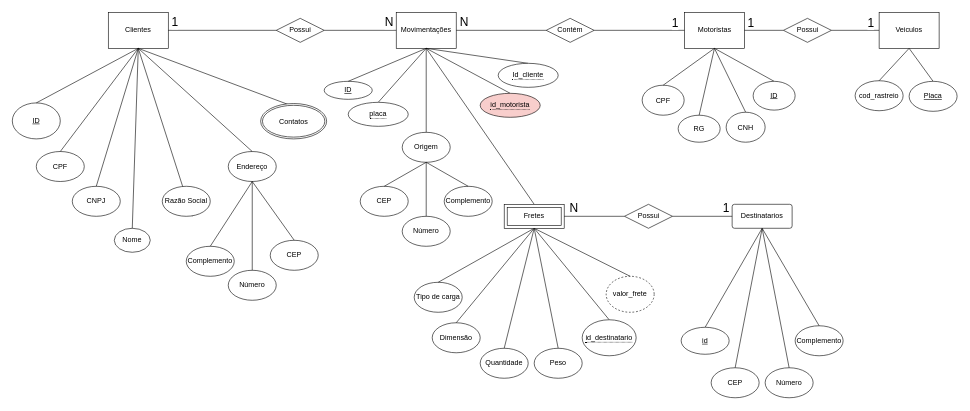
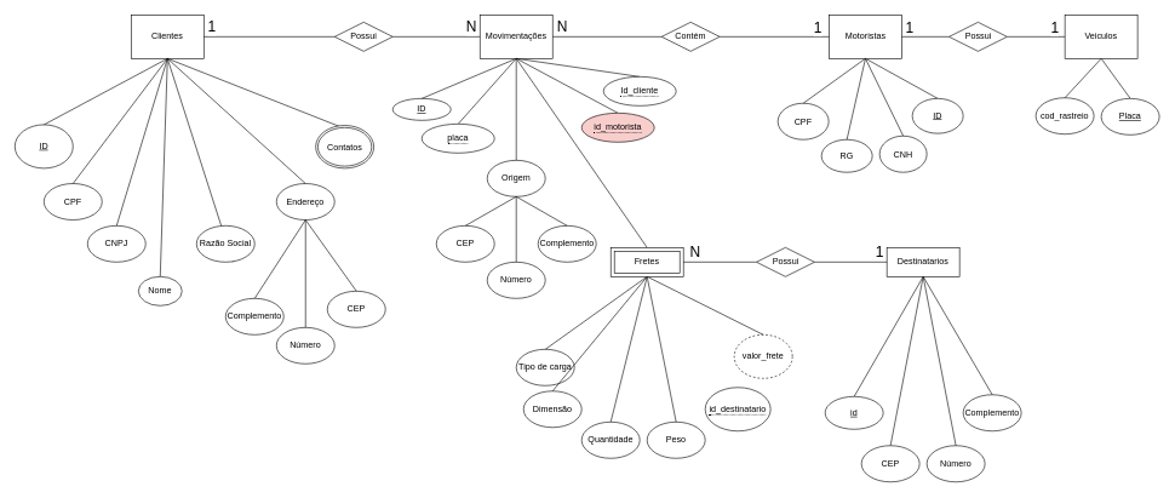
  <mxCell id="0" />
  <mxCell id="1" parent="0" />
  <mxCell id="2" value="Clientes" style="rounded=0;whiteSpace=wrap;html=1;" vertex="1" parent="1"><mxGeometry x="180" y="20" width="100" height="60" as="geometry" /></mxCell>
  <mxCell id="3" value="CPF" style="ellipse;whiteSpace=wrap;html=1;" vertex="1" parent="1"><mxGeometry x="60" y="252" width="80" height="50" as="geometry" /></mxCell>
  <mxCell id="4" value="&lt;u&gt;ID&lt;/u&gt;" style="ellipse;whiteSpace=wrap;html=1;" vertex="1" parent="1"><mxGeometry y="171" width="80" height="60" as="geometry" x="20" /></mxCell>
  <mxCell id="5" value="CNPJ" style="ellipse;whiteSpace=wrap;html=1;" vertex="1" parent="1"><mxGeometry x="120" y="310" width="80" height="50" as="geometry" /></mxCell>
  <mxCell id="6" value="Nome" style="ellipse;whiteSpace=wrap;html=1;" vertex="1" parent="1"><mxGeometry x="190" y="380" width="60" height="40" as="geometry" /></mxCell>
  <mxCell id="7" value="Endereço" style="ellipse;whiteSpace=wrap;html=1;" vertex="1" parent="1"><mxGeometry x="380" y="252" width="80" height="50" as="geometry" /></mxCell>
  <mxCell id="8" value="CEP" style="ellipse;whiteSpace=wrap;html=1;" vertex="1" parent="1"><mxGeometry x="450" y="400" width="80" height="50" as="geometry" /></mxCell>
  <mxCell id="9" value="Número" style="ellipse;whiteSpace=wrap;html=1;" vertex="1" parent="1"><mxGeometry x="380" y="450" width="80" height="50" as="geometry" /></mxCell>
  <mxCell id="10" value="Complemento&lt;br&gt;" style="ellipse;whiteSpace=wrap;html=1;" vertex="1" parent="1"><mxGeometry x="310" y="410" width="80" height="50" as="geometry" /></mxCell>
  <mxCell id="11" value="Movimentações" style="rounded=0;whiteSpace=wrap;html=1;" vertex="1" parent="1"><mxGeometry x="660" y="20" width="100" height="60" as="geometry" /></mxCell>
  <mxCell id="12" value="Possui" style="rhombus;whiteSpace=wrap;html=1;" vertex="1" parent="1"><mxGeometry x="460" y="30" width="80" height="40" as="geometry" /></mxCell>
  <mxCell id="13" value="" style="endArrow=none;html=1;rounded=0;entryX=0;entryY=0.5;entryDx=0;entryDy=0;exitX=1;exitY=0.5;exitDx=0;exitDy=0;" edge="1" parent="1" source="2" target="12"><mxGeometry width="50" height="50" relative="1" as="geometry"><mxPoint x="550" y="320" as="sourcePoint" /><mxPoint x="520" y="50" as="targetPoint" /></mxGeometry></mxCell>
  <mxCell id="14" value="1" style="edgeLabel;html=1;align=center;verticalAlign=middle;resizable=0;points=[];fontSize=20;" vertex="1" connectable="0" parent="13"><mxGeometry x="-0.826" y="4" relative="1" as="geometry"><mxPoint x="-6" y="-11" as="offset" /></mxGeometry></mxCell>
  <mxCell id="15" value="" style="endArrow=none;html=1;rounded=0;entryX=0;entryY=0.5;entryDx=0;entryDy=0;exitX=1;exitY=0.5;exitDx=0;exitDy=0;" edge="1" parent="1" source="12" target="11"><mxGeometry width="50" height="50" relative="1" as="geometry"><mxPoint x="670" y="49.5" as="sourcePoint" /><mxPoint x="870" y="49.5" as="targetPoint" /></mxGeometry></mxCell>
  <mxCell id="16" value="N" style="edgeLabel;html=1;align=center;verticalAlign=middle;resizable=0;points=[];fontSize=20;" vertex="1" connectable="0" parent="15"><mxGeometry x="-0.564" y="-4" relative="1" as="geometry"><mxPoint x="81" y="-19" as="offset" /></mxGeometry></mxCell>
  <mxCell id="17" value="Peso" style="ellipse;whiteSpace=wrap;html=1;fontStyle=0" vertex="1" parent="1"><mxGeometry x="890" y="580" width="80" height="50" as="geometry" /></mxCell>
- <mxCell id="18" value="Tipo de carga" style="ellipse;whiteSpace=wrap;html=1;fontStyle=0" vertex="1" parent="1"><mxGeometry x="690" y="470" width="80" height="50" as="geometry" /></mxCell>
+ <mxCell id="18" value="Tipo de carga" style="ellipse;whiteSpace=wrap;html=1;fontStyle=0" vertex="1" parent="1"><mxGeometry x="710" y="480" width="80" height="50" as="geometry" /></mxCell>
  <mxCell id="19" value="Dimensão" style="ellipse;whiteSpace=wrap;html=1;fontStyle=0" vertex="1" parent="1"><mxGeometry x="720" y="537.5" width="80" height="50" as="geometry" /></mxCell>
  <mxCell id="20" value="Quantidade" style="ellipse;whiteSpace=wrap;html=1;fontStyle=0" vertex="1" parent="1"><mxGeometry x="800" y="580" width="80" height="50" as="geometry" /></mxCell>
  <mxCell id="21" value="Origem" style="ellipse;whiteSpace=wrap;html=1;fontStyle=0" vertex="1" parent="1"><mxGeometry x="670" y="220" width="80" height="50" as="geometry" /></mxCell>
  <mxCell id="22" value="valor_frete" style="ellipse;whiteSpace=wrap;html=1;fontStyle=0;dashed=1;" vertex="1" parent="1"><mxGeometry x="1010" y="460" width="80" height="60" as="geometry" /></mxCell>
  <mxCell id="23" value="" style="endArrow=none;html=1;rounded=0;entryX=0.5;entryY=1;entryDx=0;entryDy=0;exitX=0.5;exitY=0;exitDx=0;exitDy=0;" edge="1" parent="1" source="57" target="11"><mxGeometry width="50" height="50" relative="1" as="geometry"><mxPoint x="500" y="150" as="sourcePoint" /><mxPoint x="500" y="280" as="targetPoint" /></mxGeometry></mxCell>
  <mxCell id="24" value="" style="endArrow=none;html=1;rounded=0;entryX=0.5;entryY=1;entryDx=0;entryDy=0;exitX=0.5;exitY=0;exitDx=0;exitDy=0;" edge="1" parent="1" source="17" target="58"><mxGeometry width="50" height="50" relative="1" as="geometry"><mxPoint x="510" y="160" as="sourcePoint" /><mxPoint x="750" y="90" as="targetPoint" /></mxGeometry></mxCell>
  <mxCell id="25" value="" style="endArrow=none;html=1;rounded=0;exitX=0.5;exitY=0;exitDx=0;exitDy=0;entryX=0.5;entryY=1;entryDx=0;entryDy=0;" edge="1" parent="1" source="18" target="58"><mxGeometry width="50" height="50" relative="1" as="geometry"><mxPoint x="520" y="170" as="sourcePoint" /><mxPoint x="740" y="100" as="targetPoint" /></mxGeometry></mxCell>
  <mxCell id="26" value="" style="endArrow=none;html=1;rounded=0;exitX=0.5;exitY=0;exitDx=0;exitDy=0;entryX=0.5;entryY=1;entryDx=0;entryDy=0;" edge="1" parent="1" source="19" target="58"><mxGeometry width="50" height="50" relative="1" as="geometry"><mxPoint x="530" y="180" as="sourcePoint" /><mxPoint x="840" y="380" as="targetPoint" /></mxGeometry></mxCell>
  <mxCell id="27" value="" style="endArrow=none;html=1;rounded=0;entryX=0.5;entryY=1;entryDx=0;entryDy=0;exitX=0.5;exitY=0;exitDx=0;exitDy=0;" edge="1" parent="1" source="20" target="58"><mxGeometry width="50" height="50" relative="1" as="geometry"><mxPoint x="540" y="190" as="sourcePoint" /><mxPoint x="780" y="120" as="targetPoint" /></mxGeometry></mxCell>
  <mxCell id="28" value="" style="endArrow=none;html=1;rounded=0;entryX=0.5;entryY=1;entryDx=0;entryDy=0;exitX=0.5;exitY=0;exitDx=0;exitDy=0;" edge="1" parent="1" source="21" target="11"><mxGeometry width="50" height="50" relative="1" as="geometry"><mxPoint x="550" y="200" as="sourcePoint" /><mxPoint x="790" y="130" as="targetPoint" /></mxGeometry></mxCell>
  <mxCell id="29" value="" style="endArrow=none;html=1;rounded=0;entryX=0.5;entryY=1;entryDx=0;entryDy=0;exitX=0.5;exitY=0;exitDx=0;exitDy=0;" edge="1" parent="1" source="58" target="11"><mxGeometry width="50" height="50" relative="1" as="geometry"><mxPoint x="760" y="310" as="sourcePoint" /><mxPoint x="800" y="140" as="targetPoint" /></mxGeometry></mxCell>
  <mxCell id="30" value="" style="endArrow=none;html=1;rounded=0;entryX=0.5;entryY=1;entryDx=0;entryDy=0;exitX=0.5;exitY=0;exitDx=0;exitDy=0;" edge="1" parent="1" source="22" target="58"><mxGeometry width="50" height="50" relative="1" as="geometry"><mxPoint x="590" y="240" as="sourcePoint" /><mxPoint x="830" y="170" as="targetPoint" /></mxGeometry></mxCell>
  <mxCell id="31" value="CEP" style="ellipse;whiteSpace=wrap;html=1;fontStyle=0" vertex="1" parent="1"><mxGeometry x="600" y="310" width="80" height="50" as="geometry" /></mxCell>
  <mxCell id="32" value="Número" style="ellipse;whiteSpace=wrap;html=1;fontStyle=0" vertex="1" parent="1"><mxGeometry x="670" y="360" width="80" height="50" as="geometry" /></mxCell>
  <mxCell id="33" value="Complemento" style="ellipse;whiteSpace=wrap;html=1;fontStyle=0" vertex="1" parent="1"><mxGeometry x="740" y="310" width="80" height="50" as="geometry" /></mxCell>
  <mxCell id="34" value="CEP" style="ellipse;whiteSpace=wrap;html=1;fontStyle=0" vertex="1" parent="1"><mxGeometry x="1185" y="612.5" width="80" height="50" as="geometry" /></mxCell>
  <mxCell id="35" value="Número" style="ellipse;whiteSpace=wrap;html=1;fontStyle=0" vertex="1" parent="1"><mxGeometry x="1275" y="612.5" width="80" height="50" as="geometry" /></mxCell>
  <mxCell id="36" value="Complemento" style="ellipse;whiteSpace=wrap;html=1;fontStyle=0" vertex="1" parent="1"><mxGeometry x="1325" y="542.5" width="80" height="50" as="geometry" /></mxCell>
  <mxCell id="37" value="" style="endArrow=none;html=1;rounded=0;entryX=0.5;entryY=1;entryDx=0;entryDy=0;exitX=0.5;exitY=0;exitDx=0;exitDy=0;" edge="1" parent="1" source="31" target="21"><mxGeometry width="50" height="50" relative="1" as="geometry"><mxPoint x="320" y="535" as="sourcePoint" /><mxPoint x="370" y="485" as="targetPoint" /></mxGeometry></mxCell>
  <mxCell id="38" value="" style="endArrow=none;html=1;rounded=0;entryX=0.5;entryY=1;entryDx=0;entryDy=0;exitX=0.5;exitY=0;exitDx=0;exitDy=0;" edge="1" parent="1" source="32" target="21"><mxGeometry width="50" height="50" relative="1" as="geometry"><mxPoint x="330" y="545" as="sourcePoint" /><mxPoint x="380" y="495" as="targetPoint" /></mxGeometry></mxCell>
  <mxCell id="39" value="" style="endArrow=none;html=1;rounded=0;entryX=0.5;entryY=1;entryDx=0;entryDy=0;exitX=0.5;exitY=0;exitDx=0;exitDy=0;" edge="1" parent="1" source="33" target="21"><mxGeometry width="50" height="50" relative="1" as="geometry"><mxPoint x="340" y="555" as="sourcePoint" /><mxPoint x="390" y="505" as="targetPoint" /></mxGeometry></mxCell>
  <mxCell id="40" value="" style="endArrow=none;html=1;rounded=0;exitX=0.5;exitY=0;exitDx=0;exitDy=0;entryX=0.5;entryY=1;entryDx=0;entryDy=0;" edge="1" parent="1" source="34" target="60"><mxGeometry width="50" height="50" relative="1" as="geometry"><mxPoint x="460" y="520" as="sourcePoint" /><mxPoint x="1190" y="480" as="targetPoint" /></mxGeometry></mxCell>
  <mxCell id="41" value="" style="endArrow=none;html=1;rounded=0;entryX=0.5;entryY=1;entryDx=0;entryDy=0;exitX=0.5;exitY=0;exitDx=0;exitDy=0;" edge="1" parent="1" source="35" target="60"><mxGeometry width="50" height="50" relative="1" as="geometry"><mxPoint x="470" y="530" as="sourcePoint" /><mxPoint x="800" y="375" as="targetPoint" /></mxGeometry></mxCell>
  <mxCell id="42" value="" style="endArrow=none;html=1;rounded=0;entryX=0.5;entryY=1;entryDx=0;entryDy=0;exitX=0.5;exitY=0;exitDx=0;exitDy=0;" edge="1" parent="1" source="36" target="60"><mxGeometry width="50" height="50" relative="1" as="geometry"><mxPoint x="480" y="540" as="sourcePoint" /><mxPoint x="800" y="375" as="targetPoint" /></mxGeometry></mxCell>
  <mxCell id="43" value="" style="endArrow=none;html=1;rounded=0;entryX=0.5;entryY=1;entryDx=0;entryDy=0;exitX=0.5;exitY=0;exitDx=0;exitDy=0;" edge="1" parent="1" source="4" target="2"><mxGeometry width="50" height="50" relative="1" as="geometry"><mxPoint x="-10" y="210" as="sourcePoint" /><mxPoint x="-60" y="420" as="targetPoint" /></mxGeometry></mxCell>
  <mxCell id="44" value="" style="endArrow=none;html=1;rounded=0;entryX=0.5;entryY=1;entryDx=0;entryDy=0;exitX=0.5;exitY=0;exitDx=0;exitDy=0;" edge="1" parent="1" source="3" target="2"><mxGeometry width="50" height="50" relative="1" as="geometry"><mxPoint x="-100" y="480" as="sourcePoint" /><mxPoint x="-50" y="430" as="targetPoint" /></mxGeometry></mxCell>
  <mxCell id="45" value="" style="endArrow=none;html=1;rounded=0;entryX=0.5;entryY=1;entryDx=0;entryDy=0;exitX=0.5;exitY=0;exitDx=0;exitDy=0;" edge="1" parent="1" source="5" target="2"><mxGeometry width="50" height="50" relative="1" as="geometry"><mxPoint x="-90" y="490" as="sourcePoint" /><mxPoint x="-40" y="440" as="targetPoint" /></mxGeometry></mxCell>
  <mxCell id="46" value="" style="endArrow=none;html=1;rounded=0;entryX=0.5;entryY=1;entryDx=0;entryDy=0;exitX=0.5;exitY=0;exitDx=0;exitDy=0;" edge="1" parent="1" source="6" target="2"><mxGeometry width="50" height="50" relative="1" as="geometry"><mxPoint x="-80" y="500" as="sourcePoint" /><mxPoint x="-30" y="450" as="targetPoint" /></mxGeometry></mxCell>
  <mxCell id="47" value="" style="endArrow=none;html=1;rounded=0;entryX=0.5;entryY=1;entryDx=0;entryDy=0;exitX=0.5;exitY=0;exitDx=0;exitDy=0;" edge="1" parent="1" target="2"><mxGeometry width="50" height="50" relative="1" as="geometry"><mxPoint x="320" y="360" as="sourcePoint" /><mxPoint x="-20" y="460" as="targetPoint" /></mxGeometry></mxCell>
  <mxCell id="48" value="" style="endArrow=none;html=1;rounded=0;entryX=0.5;entryY=1;entryDx=0;entryDy=0;exitX=0.5;exitY=0;exitDx=0;exitDy=0;" edge="1" parent="1" source="7" target="2"><mxGeometry width="50" height="50" relative="1" as="geometry"><mxPoint x="-60" y="520" as="sourcePoint" /><mxPoint x="-10" y="470" as="targetPoint" /></mxGeometry></mxCell>
  <mxCell id="49" value="" style="endArrow=none;html=1;rounded=0;entryX=0.5;entryY=1;entryDx=0;entryDy=0;exitX=0.426;exitY=0.033;exitDx=0;exitDy=0;exitPerimeter=0;" edge="1" parent="1" source="56" target="2"><mxGeometry width="50" height="50" relative="1" as="geometry"><mxPoint x="470" y="215" as="sourcePoint" /><mxPoint x="0" y="480" as="targetPoint" /></mxGeometry></mxCell>
  <mxCell id="50" value="Razão Social" style="ellipse;whiteSpace=wrap;html=1;" vertex="1" parent="1"><mxGeometry x="270" y="310" width="80" height="50" as="geometry" /></mxCell>
  <mxCell id="51" value="" style="endArrow=none;html=1;rounded=0;entryX=0.5;entryY=1;entryDx=0;entryDy=0;exitX=0.5;exitY=0;exitDx=0;exitDy=0;" edge="1" parent="1" source="8" target="7"><mxGeometry width="50" height="50" relative="1" as="geometry"><mxPoint x="520" y="352" as="sourcePoint" /><mxPoint x="40" y="480" as="targetPoint" /></mxGeometry></mxCell>
  <mxCell id="52" value="" style="endArrow=none;html=1;rounded=0;entryX=0.5;entryY=1;entryDx=0;entryDy=0;exitX=0.5;exitY=0;exitDx=0;exitDy=0;" edge="1" parent="1" source="9" target="7"><mxGeometry width="50" height="50" relative="1" as="geometry"><mxPoint x="0" y="540" as="sourcePoint" /><mxPoint x="50" y="490" as="targetPoint" /></mxGeometry></mxCell>
  <mxCell id="53" value="" style="endArrow=none;html=1;rounded=0;entryX=0.5;entryY=1;entryDx=0;entryDy=0;exitX=0.5;exitY=0;exitDx=0;exitDy=0;" edge="1" parent="1" source="10" target="7"><mxGeometry width="50" height="50" relative="1" as="geometry"><mxPoint x="10" y="550" as="sourcePoint" /><mxPoint x="60" y="500" as="targetPoint" /></mxGeometry></mxCell>
  <mxCell id="54" value="ID" style="ellipse;whiteSpace=wrap;html=1;fontStyle=4" vertex="1" parent="1"><mxGeometry x="540" y="135" width="80" height="30" as="geometry" /></mxCell>
  <mxCell id="55" value="" style="endArrow=none;html=1;rounded=0;entryX=0.5;entryY=1;entryDx=0;entryDy=0;exitX=0.5;exitY=0;exitDx=0;exitDy=0;" edge="1" parent="1" source="54" target="11"><mxGeometry width="50" height="50" relative="1" as="geometry"><mxPoint x="510" y="160" as="sourcePoint" /><mxPoint x="720" y="90" as="targetPoint" /></mxGeometry></mxCell>
- <mxCell id="56" value="Contatos" style="ellipse;shape=doubleEllipse;margin=3;whiteSpace=wrap;html=1;align=center;" vertex="1" parent="1"><mxGeometry x="434" y="172" width="110" height="59" as="geometry" /></mxCell>
+ <mxCell id="56" value="Contatos" style="ellipse;shape=doubleEllipse;margin=3;whiteSpace=wrap;html=1;align=center;" vertex="1" parent="1"><mxGeometry x="434" y="172" width="80" height="59" as="geometry" /></mxCell>
  <mxCell id="57" value="&lt;span style=&quot;border-bottom: 1px dotted&quot;&gt;Id_cliente&lt;/span&gt;" style="ellipse;whiteSpace=wrap;html=1;align=center;" vertex="1" parent="1"><mxGeometry x="830" y="105" width="100" height="40" as="geometry" /></mxCell>
  <mxCell id="58" value="Fretes" style="shape=ext;margin=3;double=1;whiteSpace=wrap;html=1;align=center;" vertex="1" parent="1"><mxGeometry x="840" y="340" width="100" height="40" as="geometry" /></mxCell>
  <mxCell id="59" style="rounded=0;orthogonalLoop=1;jettySize=auto;html=1;entryX=1;entryY=0.5;entryDx=0;entryDy=0;endArrow=none;endFill=0;exitX=0;exitY=0.5;exitDx=0;exitDy=0;" edge="1" parent="1" source="93" target="58"><mxGeometry relative="1" as="geometry" /></mxCell>
- <mxCell id="60" value="Destinatarios" style="rounded=1;arcSize=10;whiteSpace=wrap;html=1;align=center;" vertex="1" parent="1"><mxGeometry x="1220" y="340" width="100" height="40" as="geometry" /></mxCell>
+ <mxCell id="60" value="Destinatarios" style="arcSize=10;whiteSpace=wrap;html=1;align=center;rounded=0;" vertex="1" parent="1"><mxGeometry x="1220" y="340" width="100" height="40" as="geometry" /></mxCell>
  <mxCell id="61" style="edgeStyle=orthogonalEdgeStyle;rounded=0;orthogonalLoop=1;jettySize=auto;html=1;exitX=0.5;exitY=1;exitDx=0;exitDy=0;" edge="1" parent="1" source="36" target="36"><mxGeometry relative="1" as="geometry" /></mxCell>
  <mxCell id="62" style="rounded=0;orthogonalLoop=1;jettySize=auto;html=1;exitX=0.5;exitY=0;exitDx=0;exitDy=0;entryX=0.5;entryY=1;entryDx=0;entryDy=0;endArrow=none;endFill=0;" edge="1" parent="1" source="63" target="60"><mxGeometry relative="1" as="geometry" /></mxCell>
  <mxCell id="63" value="id" style="ellipse;whiteSpace=wrap;html=1;align=center;fontStyle=4;" vertex="1" parent="1"><mxGeometry x="1135" y="545" width="80" height="45" as="geometry" /></mxCell>
- <mxCell id="64" style="rounded=0;orthogonalLoop=1;jettySize=auto;html=1;exitX=0.5;exitY=0;exitDx=0;exitDy=0;entryX=0.5;entryY=1;entryDx=0;entryDy=0;endArrow=none;endFill=0;" edge="1" parent="1" source="65" target="58"><mxGeometry relative="1" as="geometry" /></mxCell>
  <mxCell id="65" value="&lt;span style=&quot;border-bottom: 1px dotted&quot;&gt;id_destinatario&lt;/span&gt;" style="ellipse;whiteSpace=wrap;html=1;align=center;" vertex="1" parent="1"><mxGeometry x="970" y="532.5" width="90" height="60" as="geometry" /></mxCell>
  <mxCell id="66" style="rounded=0;orthogonalLoop=1;jettySize=auto;html=1;endArrow=none;endFill=0;entryX=0.5;entryY=0;entryDx=0;entryDy=0;exitX=0.5;exitY=1;exitDx=0;exitDy=0;" edge="1" parent="1" source="68" target="74"><mxGeometry relative="1" as="geometry"><mxPoint x="1450.5" y="120" as="targetPoint" /><mxPoint x="1440.5" y="110" as="sourcePoint" /></mxGeometry></mxCell>
  <mxCell id="67" style="rounded=0;orthogonalLoop=1;jettySize=auto;html=1;entryX=0;entryY=0.5;entryDx=0;entryDy=0;endArrow=none;endFill=0;exitX=1;exitY=0.5;exitDx=0;exitDy=0;" edge="1" parent="1" source="91" target="82"><mxGeometry relative="1" as="geometry"><mxPoint x="1425" y="50" as="sourcePoint" /></mxGeometry></mxCell>
  <mxCell id="68" value="Motoristas" style="rounded=0;whiteSpace=wrap;html=1;" vertex="1" parent="1"><mxGeometry x="1140.5" y="20" width="100" height="60" as="geometry" /></mxCell>
  <mxCell id="69" style="rounded=0;orthogonalLoop=1;jettySize=auto;html=1;exitX=0.5;exitY=0;exitDx=0;exitDy=0;endArrow=none;endFill=0;entryX=0.5;entryY=1;entryDx=0;entryDy=0;" edge="1" parent="1" source="70" target="11"><mxGeometry relative="1" as="geometry" /></mxCell>
  <mxCell id="70" value="&lt;span style=&quot;border-bottom: 1px dotted&quot;&gt;id_motorista&lt;/span&gt;" style="ellipse;whiteSpace=wrap;html=1;align=center;fillColor=#f8cecc;" vertex="1" parent="1"><mxGeometry x="800" y="155" width="100" height="40" as="geometry" /></mxCell>
  <mxCell id="71" style="rounded=0;orthogonalLoop=1;jettySize=auto;html=1;exitX=0.5;exitY=0;exitDx=0;exitDy=0;endArrow=none;endFill=0;entryX=0.5;entryY=1;entryDx=0;entryDy=0;" edge="1" parent="1" source="72" target="11"><mxGeometry relative="1" as="geometry" /></mxCell>
  <mxCell id="72" value="&lt;span style=&quot;border-bottom: 1px dotted&quot;&gt;placa&lt;/span&gt;" style="ellipse;whiteSpace=wrap;html=1;align=center;" vertex="1" parent="1"><mxGeometry x="580" y="170" width="100" height="40" as="geometry" /></mxCell>
  <mxCell id="73" value="" style="endArrow=none;html=1;rounded=0;entryX=0;entryY=0.5;entryDx=0;entryDy=0;exitX=1;exitY=0.5;exitDx=0;exitDy=0;" edge="1" parent="1" source="97" target="68"><mxGeometry width="50" height="50" relative="1" as="geometry"><mxPoint x="770" y="60" as="sourcePoint" /><mxPoint x="1020" y="200" as="targetPoint" /></mxGeometry></mxCell>
  <mxCell id="74" value="ID" style="ellipse;whiteSpace=wrap;html=1;fontStyle=4" vertex="1" parent="1"><mxGeometry x="1255" y="135" width="70" height="48" as="geometry" /></mxCell>
  <mxCell id="75" value="CPF" style="ellipse;whiteSpace=wrap;html=1;" vertex="1" parent="1"><mxGeometry x="1070" y="141.5" width="70" height="50" as="geometry" /></mxCell>
  <mxCell id="76" style="rounded=0;orthogonalLoop=1;jettySize=auto;html=1;endArrow=none;endFill=0;entryX=0.5;entryY=0;entryDx=0;entryDy=0;exitX=0.5;exitY=1;exitDx=0;exitDy=0;" edge="1" parent="1" source="68" target="75"><mxGeometry relative="1" as="geometry"><mxPoint x="1460.5" y="130" as="targetPoint" /><mxPoint x="1420.5" y="100" as="sourcePoint" /></mxGeometry></mxCell>
  <mxCell id="77" value="RG" style="ellipse;whiteSpace=wrap;html=1;" vertex="1" parent="1"><mxGeometry x="1130" y="191.5" width="70" height="45" as="geometry" /></mxCell>
  <mxCell id="78" style="rounded=0;orthogonalLoop=1;jettySize=auto;html=1;endArrow=none;endFill=0;entryX=0.5;entryY=0;entryDx=0;entryDy=0;exitX=0.5;exitY=1;exitDx=0;exitDy=0;" edge="1" parent="1" source="68" target="77"><mxGeometry relative="1" as="geometry"><mxPoint x="1350.5" y="125" as="targetPoint" /><mxPoint x="1430.5" y="110" as="sourcePoint" /></mxGeometry></mxCell>
  <mxCell id="79" value="CNH" style="ellipse;whiteSpace=wrap;html=1;" vertex="1" parent="1"><mxGeometry x="1210" y="186.5" width="65" height="50" as="geometry" /></mxCell>
  <mxCell id="80" style="rounded=0;orthogonalLoop=1;jettySize=auto;html=1;endArrow=none;endFill=0;entryX=0.5;entryY=0;entryDx=0;entryDy=0;exitX=0.5;exitY=1;exitDx=0;exitDy=0;" edge="1" parent="1" source="68" target="79"><mxGeometry relative="1" as="geometry"><mxPoint x="1450.5" y="262" as="targetPoint" /><mxPoint x="1460.5" y="90" as="sourcePoint" /></mxGeometry></mxCell>
  <mxCell id="81" style="rounded=0;orthogonalLoop=1;jettySize=auto;html=1;entryX=0.5;entryY=0;entryDx=0;entryDy=0;endArrow=none;endFill=0;exitX=0.5;exitY=1;exitDx=0;exitDy=0;" edge="1" parent="1" source="82" target="83"><mxGeometry relative="1" as="geometry"><mxPoint x="1520" y="109" as="targetPoint" /></mxGeometry></mxCell>
  <mxCell id="82" value="Veiculos" style="rounded=0;whiteSpace=wrap;html=1;" vertex="1" parent="1"><mxGeometry x="1465" y="20" width="100" height="60" as="geometry" /></mxCell>
  <mxCell id="83" value="Placa" style="ellipse;whiteSpace=wrap;html=1;fontStyle=4" vertex="1" parent="1"><mxGeometry x="1515" y="135" width="80" height="50" as="geometry" /></mxCell>
  <mxCell id="84" value="cod_rastreio" style="ellipse;whiteSpace=wrap;html=1;" vertex="1" parent="1"><mxGeometry x="1425" y="134" width="80" height="50" as="geometry" /></mxCell>
  <mxCell id="85" style="rounded=0;orthogonalLoop=1;jettySize=auto;html=1;entryX=0.5;entryY=0;entryDx=0;entryDy=0;endArrow=none;endFill=0;exitX=0.5;exitY=1;exitDx=0;exitDy=0;" edge="1" parent="1" source="82" target="84"><mxGeometry relative="1" as="geometry"><mxPoint x="1530" y="144" as="targetPoint" /><mxPoint x="1530" y="89" as="sourcePoint" /></mxGeometry></mxCell>
  <mxCell id="86" value="N" style="edgeLabel;html=1;align=center;verticalAlign=middle;resizable=0;points=[];fontSize=20;" vertex="1" connectable="0" parent="1"><mxGeometry x="772.087" y="34" as="geometry" /></mxCell>
  <mxCell id="87" value="1" style="edgeLabel;html=1;align=center;verticalAlign=middle;resizable=0;points=[];fontSize=20;" vertex="1" connectable="0" parent="1"><mxGeometry x="1122.587" y="34" as="geometry"><mxPoint x="2" y="2" as="offset" /></mxGeometry></mxCell>
  <mxCell id="88" value="1" style="edgeLabel;html=1;align=center;verticalAlign=middle;resizable=0;points=[];fontSize=20;" vertex="1" connectable="0" parent="1"><mxGeometry x="1248.587" y="34" as="geometry"><mxPoint x="2" y="2" as="offset" /></mxGeometry></mxCell>
  <mxCell id="89" value="1" style="edgeLabel;html=1;align=center;verticalAlign=middle;resizable=0;points=[];fontSize=20;" vertex="1" connectable="0" parent="1"><mxGeometry x="1448.087" y="34" as="geometry"><mxPoint x="2" y="2" as="offset" /></mxGeometry></mxCell>
  <mxCell id="90" value="" style="rounded=0;orthogonalLoop=1;jettySize=auto;html=1;entryX=0;entryY=0.5;entryDx=0;entryDy=0;endArrow=none;endFill=0;" edge="1" parent="1" source="68" target="91"><mxGeometry relative="1" as="geometry"><mxPoint x="1240.5" y="50" as="sourcePoint" /><mxPoint x="1275.5" y="50" as="targetPoint" /></mxGeometry></mxCell>
  <mxCell id="91" value="Possui" style="rhombus;whiteSpace=wrap;html=1;" vertex="1" parent="1"><mxGeometry x="1305.5" y="30" width="80" height="40" as="geometry" /></mxCell>
  <mxCell id="92" value="" style="rounded=0;orthogonalLoop=1;jettySize=auto;html=1;entryX=1;entryY=0.5;entryDx=0;entryDy=0;endArrow=none;endFill=0;exitX=0;exitY=0.5;exitDx=0;exitDy=0;" edge="1" parent="1" source="60" target="93"><mxGeometry relative="1" as="geometry"><mxPoint x="1220" y="360" as="sourcePoint" /><mxPoint x="940" y="360" as="targetPoint" /></mxGeometry></mxCell>
  <mxCell id="93" value="Possui" style="rhombus;whiteSpace=wrap;html=1;" vertex="1" parent="1"><mxGeometry x="1040.5" y="340" width="80" height="40" as="geometry" /></mxCell>
  <mxCell id="94" value="1" style="edgeLabel;html=1;align=center;verticalAlign=middle;resizable=0;points=[];fontSize=20;" vertex="1" connectable="0" parent="1"><mxGeometry x="1261.497" y="172" as="geometry"><mxPoint x="-52" y="172" as="offset" /></mxGeometry></mxCell>
  <mxCell id="95" value="N" style="edgeLabel;html=1;align=center;verticalAlign=middle;resizable=0;points=[];fontSize=20;" vertex="1" connectable="0" parent="1"><mxGeometry x="955.997" y="344" as="geometry" /></mxCell>
  <mxCell id="96" value="" style="endArrow=none;html=1;rounded=0;entryX=0;entryY=0.5;entryDx=0;entryDy=0;exitX=1;exitY=0.5;exitDx=0;exitDy=0;" edge="1" parent="1" source="11" target="97"><mxGeometry width="50" height="50" relative="1" as="geometry"><mxPoint x="760" y="50" as="sourcePoint" /><mxPoint x="1140" y="50" as="targetPoint" /></mxGeometry></mxCell>
  <mxCell id="97" value="Contém" style="rhombus;whiteSpace=wrap;html=1;" vertex="1" parent="1"><mxGeometry x="910" y="30" width="80" height="40" as="geometry" /></mxCell>
